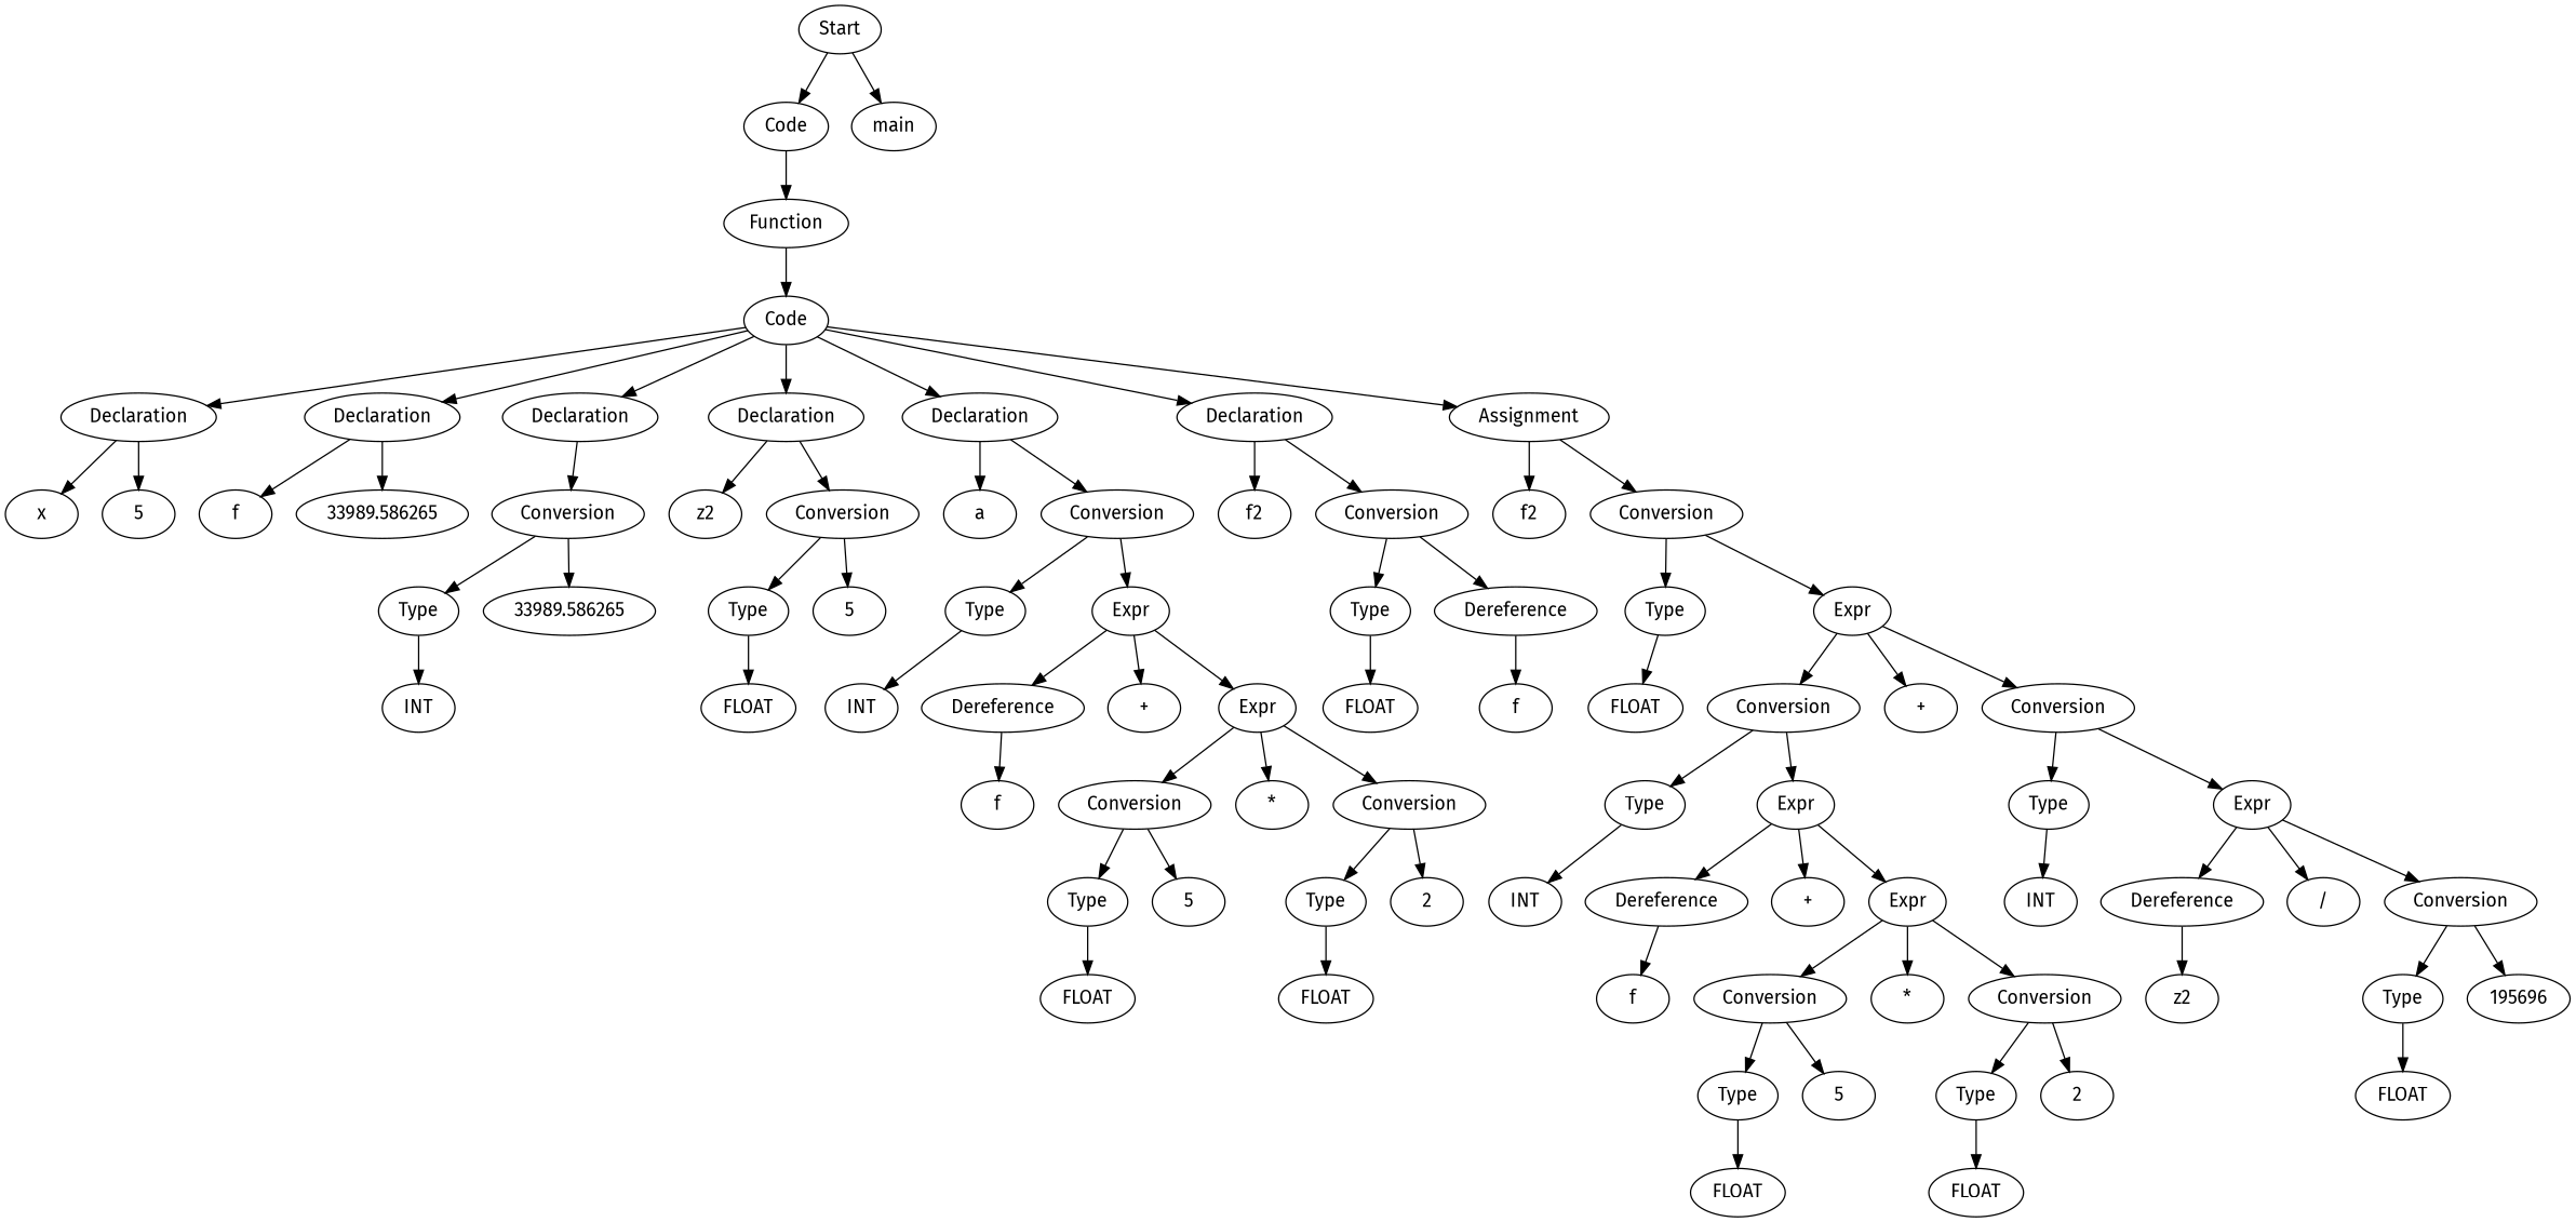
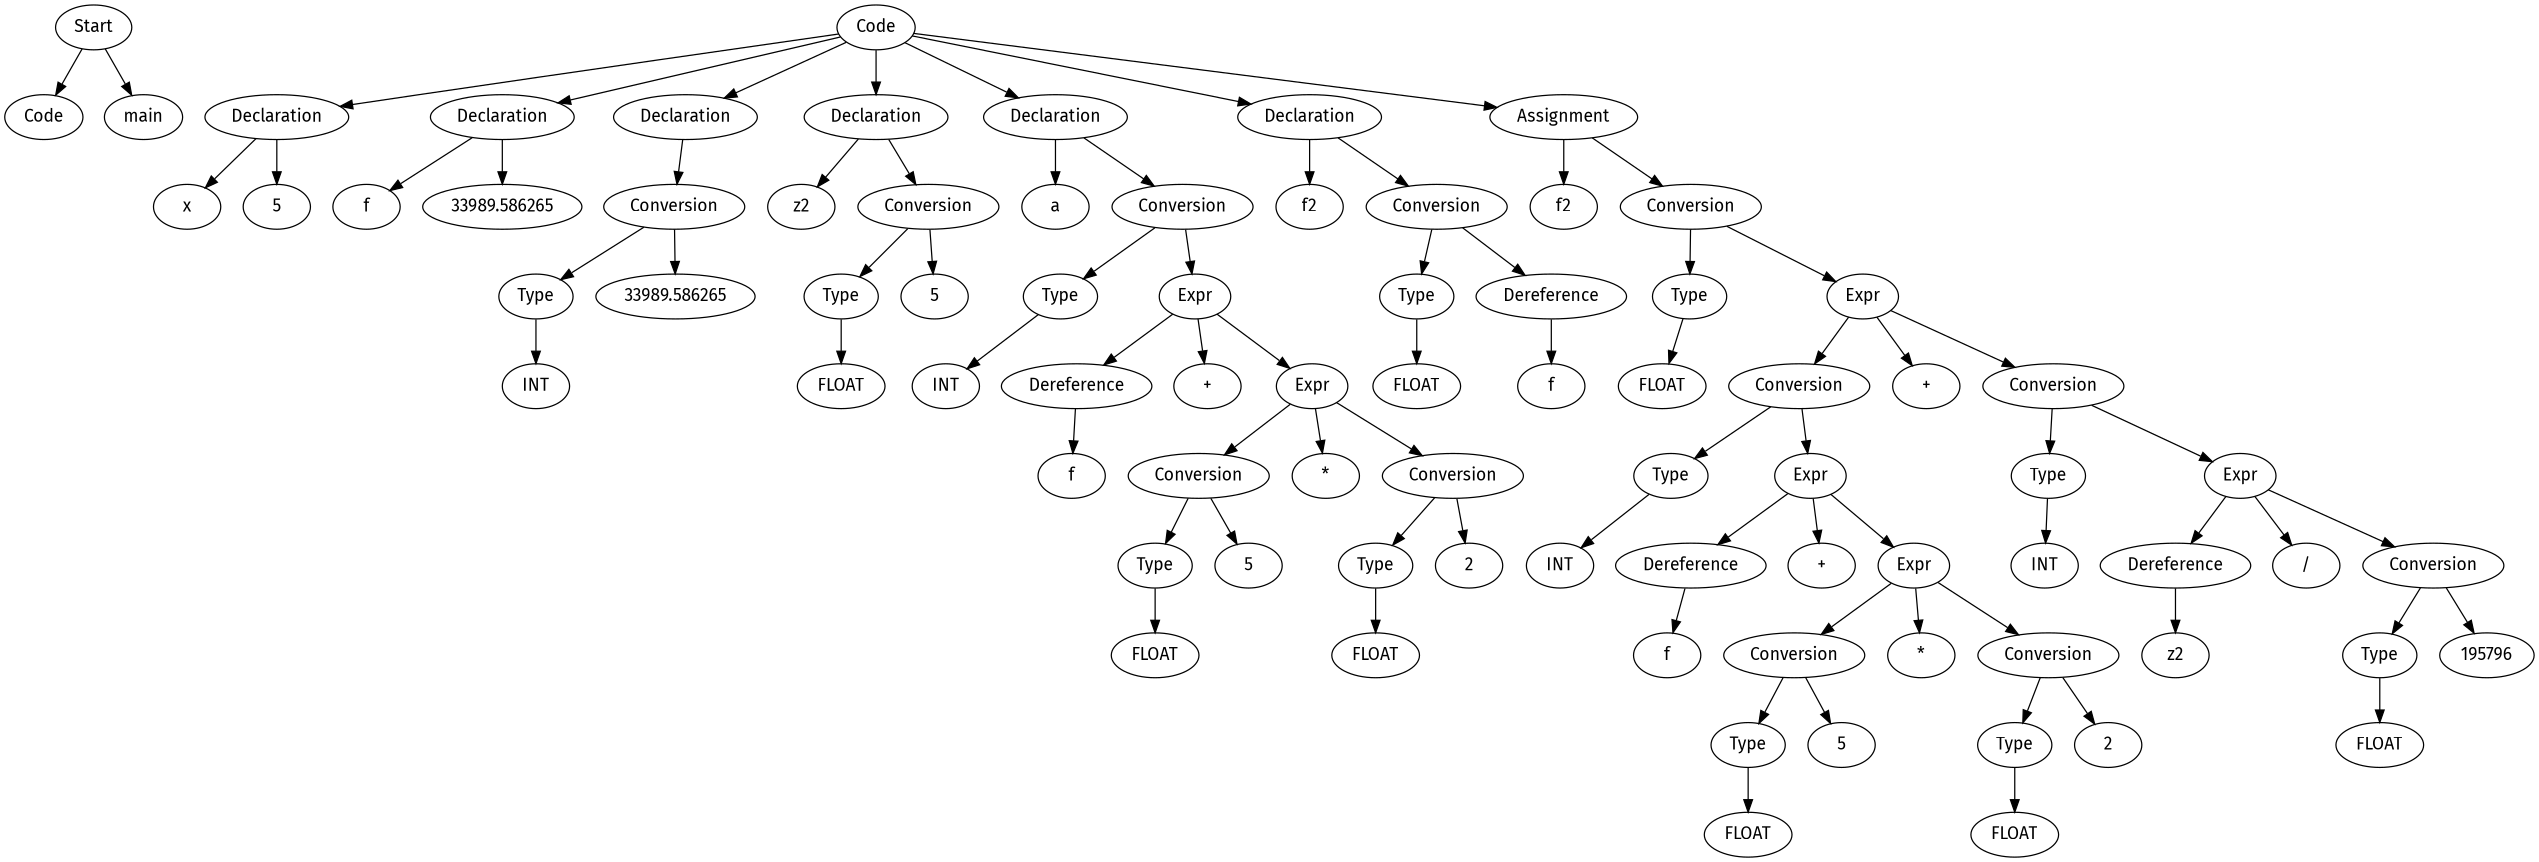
  digraph {
    fontname="Fira Sans"
    node [fontname="Fira Sans"]
    edge [fontname="Fira Sans"]
    n1 [label=Start]
    n2 [label=Code]
    n3 [label=main]
-   n4 [label=Function]
    n5 [label=Code]
    n6 [label=Declaration]
    n7 [label=Declaration]
    n8 [label=Declaration]
    n9 [label=Declaration]
    n10 [label=Declaration]
    n11 [label=Declaration]
    n12 [label=Assignment]
    n13 [label=x]
    n14 [label=5]
    n15 [label=f]
    n16 [label=33989.586265]
    n17 [label=Conversion]
    n18 [label=z2]
    n19 [label=Conversion]
    n20 [label=a]
    n21 [label=Conversion]
    n22 [label=f2]
    n23 [label=Conversion]
    n24 [label=f2]
    n25 [label=Conversion]
    n26 [label=Type]
    n27 [label=33989.586265]
    n28 [label=Type]
    n29 [label=5]
    n30 [label=Type]
    n31 [label=Expr]
    n32 [label=Type]
    n33 [label=Dereference]
    n34 [label=Type]
    n35 [label=Expr]
    n36 [label=INT]
    n37 [label=FLOAT]
    n38 [label=INT]
    n39 [label=Dereference]
    n40 [label="+"]
    n41 [label=Expr]
    n42 [label=f]
    n43 [label=Conversion]
    n44 [label="*"]
    n45 [label=Conversion]
    n46 [label=Type]
    n47 [label=5]
    n48 [label=Type]
    n49 [label=2]
    n50 [label=FLOAT]
    n51 [label=FLOAT]
    n52 [label=FLOAT]
    n53 [label=f]
    n54 [label=FLOAT]
    n55 [label=Conversion]
    n56 [label="+"]
    n57 [label=Conversion]
    n58 [label=Type]
    n59 [label=Expr]
    n60 [label=Type]
    n61 [label=Expr]
    n62 [label=INT]
    n63 [label=Dereference]
    n64 [label="+"]
    n65 [label=Expr]
    n66 [label=INT]
    n67 [label=Dereference]
    n68 [label="/"]
    n69 [label=Conversion]
    n70 [label=f]
    n71 [label=Conversion]
    n72 [label="*"]
    n73 [label=Conversion]
    n74 [label=Type]
    n75 [label=5]
    n76 [label=Type]
    n77 [label=2]
    n78 [label=FLOAT]
    n79 [label=FLOAT]
    n80 [label=z2]
    n81 [label=Type]
-   n82 [label=195696]
+   n82 [label=195796]
    n83 [label=FLOAT]
    n1 -> n2
    n1 -> n3
-   n2 -> n4
-   n4 -> n5
    n5 -> n6
    n5 -> n7
    n5 -> n8
    n5 -> n9
    n5 -> n10
    n5 -> n11
    n5 -> n12
    n6 -> n13
    n6 -> n14
    n7 -> n15
    n7 -> n16
    n8 -> n17
    n9 -> n18
    n9 -> n19
    n10 -> n20
    n10 -> n21
    n11 -> n22
    n11 -> n23
    n12 -> n24
    n12 -> n25
    n17 -> n26
    n17 -> n27
    n19 -> n28
    n19 -> n29
    n21 -> n30
    n21 -> n31
    n23 -> n32
    n23 -> n33
    n25 -> n34
    n25 -> n35
    n26 -> n36
    n28 -> n37
    n30 -> n38
    n31 -> n39
    n31 -> n40
    n31 -> n41
    n32 -> n52
    n33 -> n53
    n34 -> n54
    n35 -> n55
    n35 -> n56
    n35 -> n57
    n39 -> n42
    n41 -> n43
    n41 -> n44
    n41 -> n45
    n43 -> n46
    n43 -> n47
    n45 -> n48
    n45 -> n49
    n46 -> n50
    n48 -> n51
    n55 -> n58
    n55 -> n59
    n57 -> n60
    n57 -> n61
    n58 -> n62
    n59 -> n63
    n59 -> n64
    n59 -> n65
    n60 -> n66
    n61 -> n67
    n61 -> n68
    n61 -> n69
    n63 -> n70
    n65 -> n71
    n65 -> n72
    n65 -> n73
    n67 -> n80
    n69 -> n81
    n69 -> n82
    n71 -> n74
    n71 -> n75
    n73 -> n76
    n73 -> n77
    n74 -> n78
    n76 -> n79
    n81 -> n83
  }
